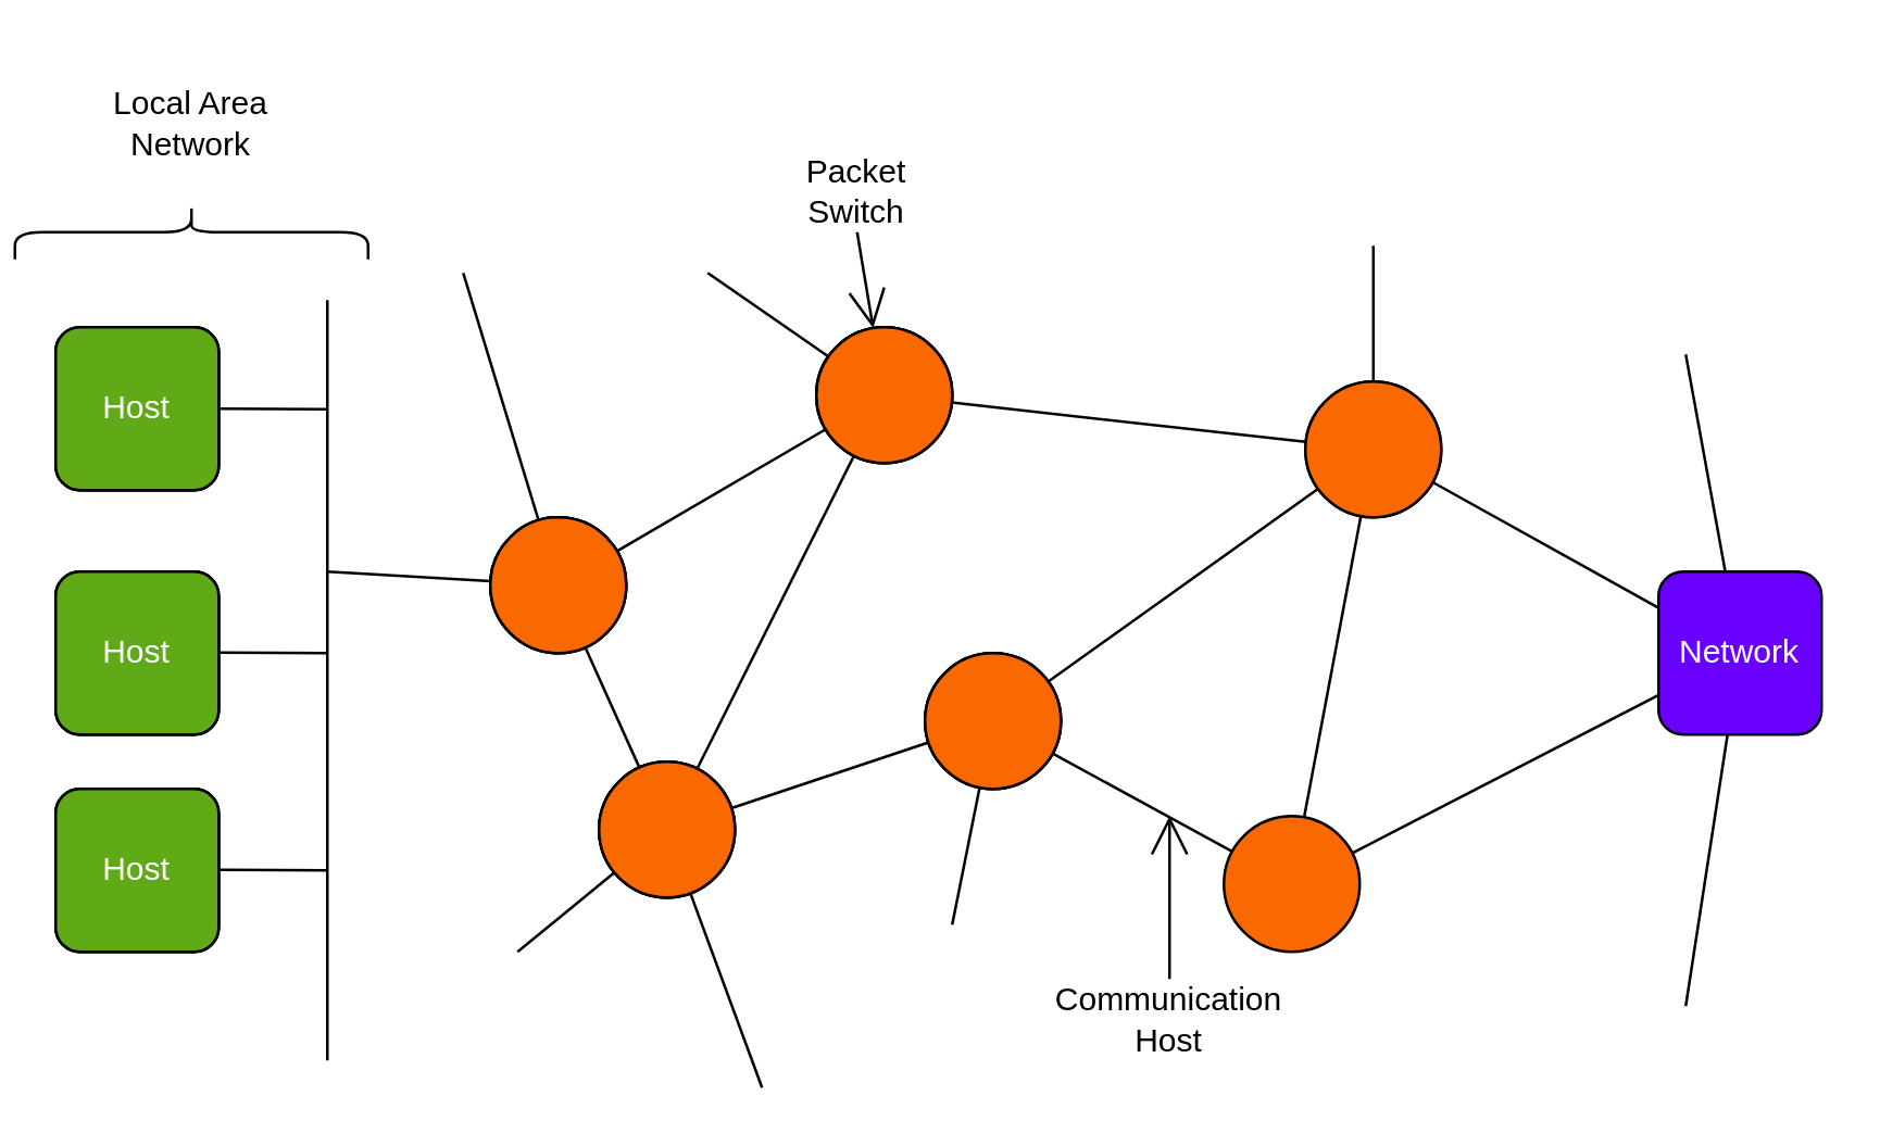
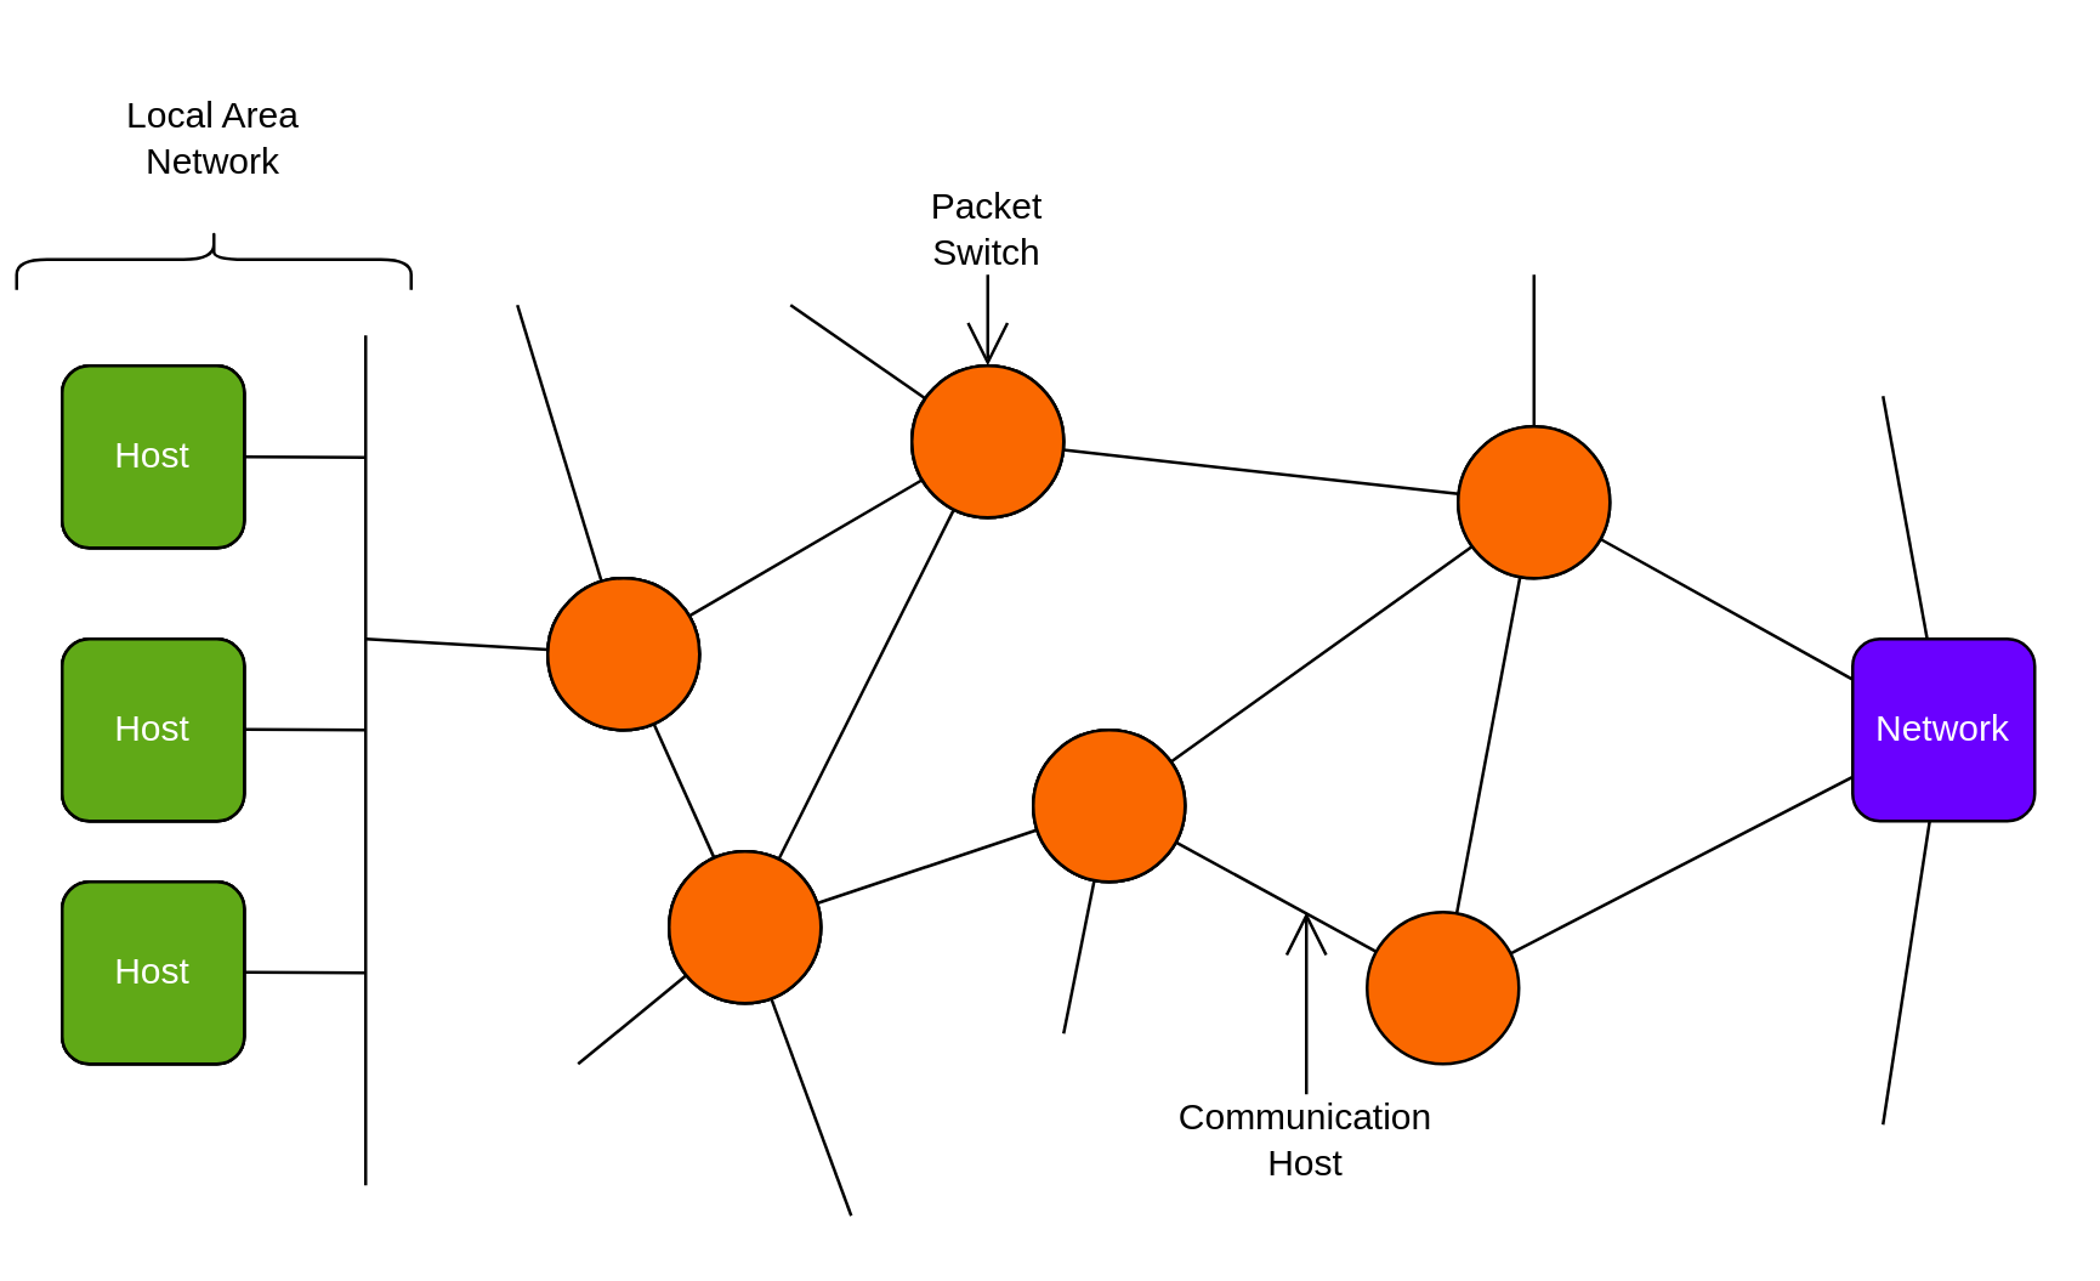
  <mxCell id="0" />
  <mxCell id="1" parent="0" />
  <mxCell id="2" value="" style="endArrow=none;html=1;strokeColor=#000000;" edge="1" parent="1"><mxGeometry width="50" height="50" relative="1" as="geometry"><mxPoint x="120" y="390" as="sourcePoint" /><mxPoint x="120" y="110" as="targetPoint" /></mxGeometry></mxCell>
  <mxCell id="3" style="edgeStyle=none;html=1;exitX=1;exitY=0.5;exitDx=0;exitDy=0;endArrow=none;endFill=0;strokeColor=#000000;" edge="1" parent="1" source="4"><mxGeometry relative="1" as="geometry"><mxPoint x="120" y="150.2" as="targetPoint" /></mxGeometry></mxCell>
  <mxCell id="4" value="Host" style="rounded=1;whiteSpace=wrap;html=1;strokeColor=#000000;fillColor=#60a917;fontColor=#ffffff;" vertex="1" parent="1"><mxGeometry x="20" y="120" width="60" height="60" as="geometry" /></mxCell>
  <mxCell id="5" value="Host" style="rounded=1;whiteSpace=wrap;html=1;strokeColor=#000000;fillColor=#60a917;fontColor=#ffffff;" vertex="1" parent="1"><mxGeometry x="20" y="210" width="60" height="60" as="geometry" /></mxCell>
  <mxCell id="6" value="Host" style="rounded=1;whiteSpace=wrap;html=1;strokeColor=#000000;fillColor=#60a917;fontColor=#ffffff;" vertex="1" parent="1"><mxGeometry x="20" y="290" width="60" height="60" as="geometry" /></mxCell>
  <mxCell id="7" style="edgeStyle=none;html=1;exitX=1;exitY=0.5;exitDx=0;exitDy=0;endArrow=none;endFill=0;strokeColor=#000000;" edge="1" parent="1"><mxGeometry relative="1" as="geometry"><mxPoint x="120" y="240" as="targetPoint" /><mxPoint x="80" y="239.8" as="sourcePoint" /></mxGeometry></mxCell>
  <mxCell id="8" style="edgeStyle=none;html=1;exitX=1;exitY=0.5;exitDx=0;exitDy=0;endArrow=none;endFill=0;strokeColor=#000000;" edge="1" parent="1"><mxGeometry relative="1" as="geometry"><mxPoint x="120" y="320" as="targetPoint" /><mxPoint x="80" y="319.8" as="sourcePoint" /></mxGeometry></mxCell>
  <mxCell id="9" style="edgeStyle=none;html=1;endArrow=none;endFill=0;strokeColor=#000000;" edge="1" parent="1" source="11" target="14"><mxGeometry relative="1" as="geometry" /></mxCell>
  <mxCell id="10" style="edgeStyle=none;html=1;endArrow=none;endFill=0;strokeColor=#000000;" edge="1" parent="1" source="11"><mxGeometry relative="1" as="geometry"><mxPoint x="260" y="100" as="targetPoint" /></mxGeometry></mxCell>
  <mxCell id="11" value="" style="ellipse;whiteSpace=wrap;html=1;aspect=fixed;fillColor=#fa6800;fontColor=#000000;strokeColor=#000000;" vertex="1" parent="1"><mxGeometry x="300" y="120" width="50" height="50" as="geometry" /></mxCell>
  <mxCell id="12" style="edgeStyle=none;html=1;endArrow=none;endFill=0;strokeColor=#000000;" edge="1" parent="1" source="14"><mxGeometry relative="1" as="geometry"><mxPoint x="505" y="90" as="targetPoint" /></mxGeometry></mxCell>
  <mxCell id="13" style="edgeStyle=none;html=1;endArrow=none;endFill=0;strokeColor=#000000;" edge="1" parent="1" source="14" target="34"><mxGeometry relative="1" as="geometry" /></mxCell>
  <mxCell id="14" value="" style="ellipse;whiteSpace=wrap;html=1;aspect=fixed;fillColor=#fa6800;fontColor=#000000;strokeColor=#000000;" vertex="1" parent="1"><mxGeometry x="480" y="140" width="50" height="50" as="geometry" /></mxCell>
  <mxCell id="15" style="edgeStyle=none;html=1;endArrow=none;endFill=0;strokeColor=#000000;" edge="1" parent="1" source="19" target="11"><mxGeometry relative="1" as="geometry" /></mxCell>
  <mxCell id="16" style="edgeStyle=none;html=1;endArrow=none;endFill=0;strokeColor=#000000;" edge="1" parent="1" source="19" target="23"><mxGeometry relative="1" as="geometry" /></mxCell>
  <mxCell id="17" style="edgeStyle=none;html=1;endArrow=none;endFill=0;strokeColor=#000000;" edge="1" parent="1" source="19"><mxGeometry relative="1" as="geometry"><mxPoint x="280" y="400" as="targetPoint" /></mxGeometry></mxCell>
  <mxCell id="18" style="edgeStyle=none;html=1;endArrow=none;endFill=0;strokeColor=#000000;" edge="1" parent="1" source="19"><mxGeometry relative="1" as="geometry"><mxPoint x="190" y="350" as="targetPoint" /></mxGeometry></mxCell>
  <mxCell id="19" value="" style="ellipse;whiteSpace=wrap;html=1;aspect=fixed;fillColor=#fa6800;fontColor=#000000;strokeColor=#000000;" vertex="1" parent="1"><mxGeometry x="220" y="280" width="50" height="50" as="geometry" /></mxCell>
  <mxCell id="20" style="edgeStyle=none;html=1;endArrow=none;endFill=0;strokeColor=#000000;" edge="1" parent="1" source="23" target="31"><mxGeometry relative="1" as="geometry" /></mxCell>
  <mxCell id="21" style="edgeStyle=none;html=1;endArrow=none;endFill=0;strokeColor=#000000;" edge="1" parent="1" source="23" target="14"><mxGeometry relative="1" as="geometry" /></mxCell>
  <mxCell id="22" style="edgeStyle=none;html=1;endArrow=none;endFill=0;strokeColor=#000000;" edge="1" parent="1" source="23"><mxGeometry relative="1" as="geometry"><mxPoint x="350" y="340" as="targetPoint" /></mxGeometry></mxCell>
  <mxCell id="23" value="" style="ellipse;whiteSpace=wrap;html=1;aspect=fixed;fillColor=#fa6800;fontColor=#000000;strokeColor=#000000;" vertex="1" parent="1"><mxGeometry x="340" y="240" width="50" height="50" as="geometry" /></mxCell>
  <mxCell id="24" style="edgeStyle=none;html=1;endArrow=none;endFill=0;strokeColor=#000000;" edge="1" parent="1" source="28"><mxGeometry relative="1" as="geometry"><mxPoint x="120" y="210" as="targetPoint" /></mxGeometry></mxCell>
  <mxCell id="25" style="edgeStyle=none;html=1;endArrow=none;endFill=0;strokeColor=#000000;" edge="1" parent="1" source="28" target="11"><mxGeometry relative="1" as="geometry" /></mxCell>
  <mxCell id="26" style="edgeStyle=none;html=1;endArrow=none;endFill=0;strokeColor=#000000;" edge="1" parent="1" source="28" target="19"><mxGeometry relative="1" as="geometry" /></mxCell>
  <mxCell id="27" style="edgeStyle=none;html=1;endArrow=none;endFill=0;strokeColor=#000000;" edge="1" parent="1" source="28"><mxGeometry relative="1" as="geometry"><mxPoint x="170" y="100" as="targetPoint" /></mxGeometry></mxCell>
  <mxCell id="28" value="" style="ellipse;whiteSpace=wrap;html=1;aspect=fixed;fillColor=#fa6800;fontColor=#000000;strokeColor=#000000;" vertex="1" parent="1"><mxGeometry x="180" y="190" width="50" height="50" as="geometry" /></mxCell>
  <mxCell id="29" style="edgeStyle=none;html=1;endArrow=none;endFill=0;strokeColor=#000000;" edge="1" parent="1" source="31" target="14"><mxGeometry relative="1" as="geometry" /></mxCell>
  <mxCell id="30" style="edgeStyle=none;html=1;endArrow=none;endFill=0;strokeColor=#000000;" edge="1" parent="1" source="31" target="34"><mxGeometry relative="1" as="geometry" /></mxCell>
  <mxCell id="31" value="" style="ellipse;whiteSpace=wrap;html=1;aspect=fixed;fillColor=#fa6800;fontColor=#000000;strokeColor=#000000;" vertex="1" parent="1"><mxGeometry x="450" y="300" width="50" height="50" as="geometry" /></mxCell>
  <mxCell id="32" style="edgeStyle=none;html=1;endArrow=none;endFill=0;strokeColor=#000000;" edge="1" parent="1" source="34"><mxGeometry relative="1" as="geometry"><mxPoint x="620" y="370" as="targetPoint" /></mxGeometry></mxCell>
  <mxCell id="33" style="edgeStyle=none;html=1;endArrow=none;endFill=0;strokeColor=#000000;" edge="1" parent="1" source="34"><mxGeometry relative="1" as="geometry"><mxPoint x="620" y="130" as="targetPoint" /></mxGeometry></mxCell>
  <mxCell id="34" value="Network" style="rounded=1;whiteSpace=wrap;html=1;strokeColor=#000000;fillColor=#6a00ff;fontColor=#ffffff;" vertex="1" parent="1"><mxGeometry x="610" y="210" width="60" height="60" as="geometry" /></mxCell>
  <mxCell id="35" value="Local Area Network" style="text;html=1;strokeColor=none;fillColor=none;align=center;verticalAlign=middle;whiteSpace=wrap;rounded=0;fontColor=#000000;" vertex="1" parent="1"><mxGeometry x="40" y="30" width="60" height="30" as="geometry" /></mxCell>
  <mxCell id="36" value="" style="shape=curlyBracket;whiteSpace=wrap;html=1;rounded=1;flipH=1;rotation=-90;strokeColor=#000000;" vertex="1" parent="1"><mxGeometry x="60" y="20" width="20" height="130" as="geometry" /></mxCell>
  <mxCell id="37" style="edgeStyle=none;html=1;exitX=0.5;exitY=1;exitDx=0;exitDy=0;endArrow=open;endFill=0;endSize=12;strokeColor=#000000;" edge="1" parent="1" source="38" target="11"><mxGeometry relative="1" as="geometry" /></mxCell>
- <mxCell id="38" value="Packet Switch" style="text;html=1;strokeColor=none;fillColor=none;align=center;verticalAlign=middle;whiteSpace=wrap;rounded=0;fontColor=#000000;" vertex="1" parent="1"><mxGeometry x="285" y="55" width="60" height="30" as="geometry" /></mxCell>
+ <mxCell id="38" value="Packet Switch" style="text;html=1;strokeColor=none;fillColor=none;align=center;verticalAlign=middle;whiteSpace=wrap;rounded=0;fontColor=#000000;" vertex="1" parent="1"><mxGeometry x="295" y="60" width="60" height="30" as="geometry" /></mxCell>
  <mxCell id="39" style="edgeStyle=none;html=1;exitX=0.5;exitY=0;exitDx=0;exitDy=0;endArrow=open;endFill=0;endSize=12;strokeColor=#000000;" edge="1" parent="1" source="40"><mxGeometry relative="1" as="geometry"><mxPoint x="430" y="300" as="targetPoint" /></mxGeometry></mxCell>
  <mxCell id="40" value="Communication Host" style="text;html=1;strokeColor=none;fillColor=none;align=center;verticalAlign=middle;whiteSpace=wrap;rounded=0;fontColor=#000000;" vertex="1" parent="1"><mxGeometry x="400" y="360" width="60" height="30" as="geometry" /></mxCell>
  <mxCell id="41" value="Host" style="rounded=1;whiteSpace=wrap;html=1;strokeColor=#000000;fillColor=#60a917;fontColor=#ffffff;" vertex="1" parent="1"><mxGeometry x="20" y="120" width="60" height="60" as="geometry" /></mxCell>
  <mxCell id="42" value="Host" style="rounded=1;whiteSpace=wrap;html=1;strokeColor=#000000;fillColor=#60a917;fontColor=#ffffff;" vertex="1" parent="1"><mxGeometry x="20" y="210" width="60" height="60" as="geometry" /></mxCell>
  <mxCell id="43" value="Host" style="rounded=1;whiteSpace=wrap;html=1;strokeColor=#000000;fillColor=#60a917;fontColor=#ffffff;" vertex="1" parent="1"><mxGeometry x="20" y="290" width="60" height="60" as="geometry" /></mxCell>
  <mxCell id="44" value="" style="ellipse;whiteSpace=wrap;html=1;aspect=fixed;fillColor=#fa6800;fontColor=#000000;strokeColor=#000000;" vertex="1" parent="1"><mxGeometry x="180" y="190" width="50" height="50" as="geometry" /></mxCell>
  <mxCell id="45" value="" style="ellipse;whiteSpace=wrap;html=1;aspect=fixed;fillColor=#fa6800;fontColor=#000000;strokeColor=#000000;" vertex="1" parent="1"><mxGeometry x="220" y="280" width="50" height="50" as="geometry" /></mxCell>
  <mxCell id="46" value="" style="ellipse;whiteSpace=wrap;html=1;aspect=fixed;fillColor=#fa6800;fontColor=#000000;strokeColor=#000000;" vertex="1" parent="1"><mxGeometry x="300" y="120" width="50" height="50" as="geometry" /></mxCell>
  <mxCell id="47" value="" style="ellipse;whiteSpace=wrap;html=1;aspect=fixed;fillColor=#fa6800;fontColor=#000000;strokeColor=#000000;" vertex="1" parent="1"><mxGeometry x="340" y="240" width="50" height="50" as="geometry" /></mxCell>
  <mxCell id="48" value="Host" style="rounded=1;whiteSpace=wrap;html=1;strokeColor=#000000;fillColor=#60a917;fontColor=#ffffff;" vertex="1" parent="1"><mxGeometry x="20" y="120" width="60" height="60" as="geometry" /></mxCell>
  <mxCell id="49" value="Host" style="rounded=1;whiteSpace=wrap;html=1;strokeColor=#000000;fillColor=#60a917;fontColor=#ffffff;" vertex="1" parent="1"><mxGeometry x="20" y="210" width="60" height="60" as="geometry" /></mxCell>
  <mxCell id="50" value="Host" style="rounded=1;whiteSpace=wrap;html=1;strokeColor=#000000;fillColor=#60a917;fontColor=#ffffff;" vertex="1" parent="1"><mxGeometry x="20" y="290" width="60" height="60" as="geometry" /></mxCell>
  <mxCell id="51" value="" style="ellipse;whiteSpace=wrap;html=1;aspect=fixed;fillColor=#fa6800;fontColor=#000000;strokeColor=#000000;" vertex="1" parent="1"><mxGeometry x="180" y="190" width="50" height="50" as="geometry" /></mxCell>
  <mxCell id="52" value="" style="ellipse;whiteSpace=wrap;html=1;aspect=fixed;fillColor=#fa6800;fontColor=#000000;strokeColor=#000000;" vertex="1" parent="1"><mxGeometry x="220" y="280" width="50" height="50" as="geometry" /></mxCell>
  <mxCell id="53" value="" style="ellipse;whiteSpace=wrap;html=1;aspect=fixed;fillColor=#fa6800;fontColor=#000000;strokeColor=#000000;" vertex="1" parent="1"><mxGeometry x="300" y="120" width="50" height="50" as="geometry" /></mxCell>
  <mxCell id="54" value="" style="ellipse;whiteSpace=wrap;html=1;aspect=fixed;fillColor=#fa6800;fontColor=#000000;strokeColor=#000000;" vertex="1" parent="1"><mxGeometry x="340" y="240" width="50" height="50" as="geometry" /></mxCell>
  <mxCell id="55" value="" style="ellipse;whiteSpace=wrap;html=1;aspect=fixed;fillColor=#fa6800;fontColor=#000000;strokeColor=#000000;" vertex="1" parent="1"><mxGeometry x="480" y="140" width="50" height="50" as="geometry" /></mxCell>
